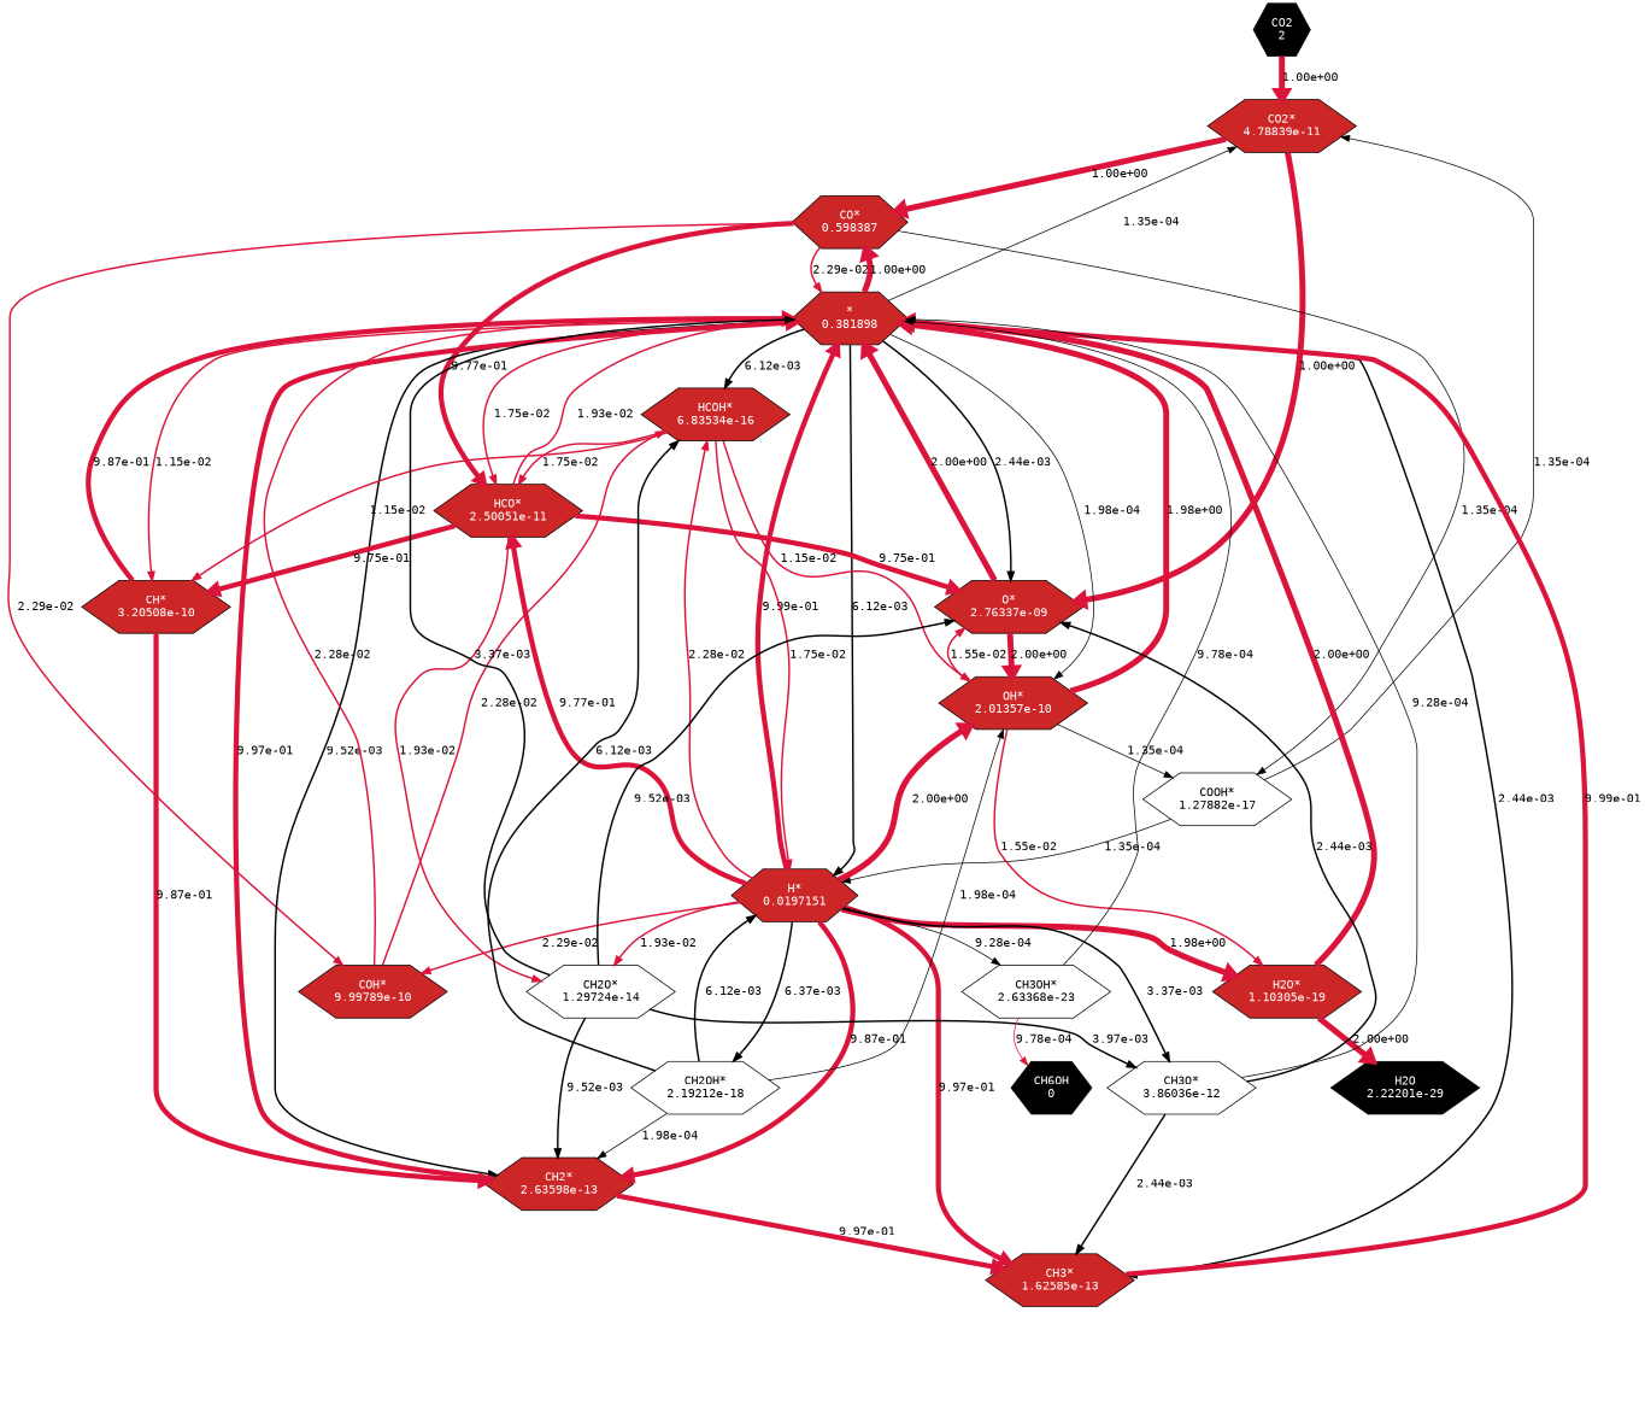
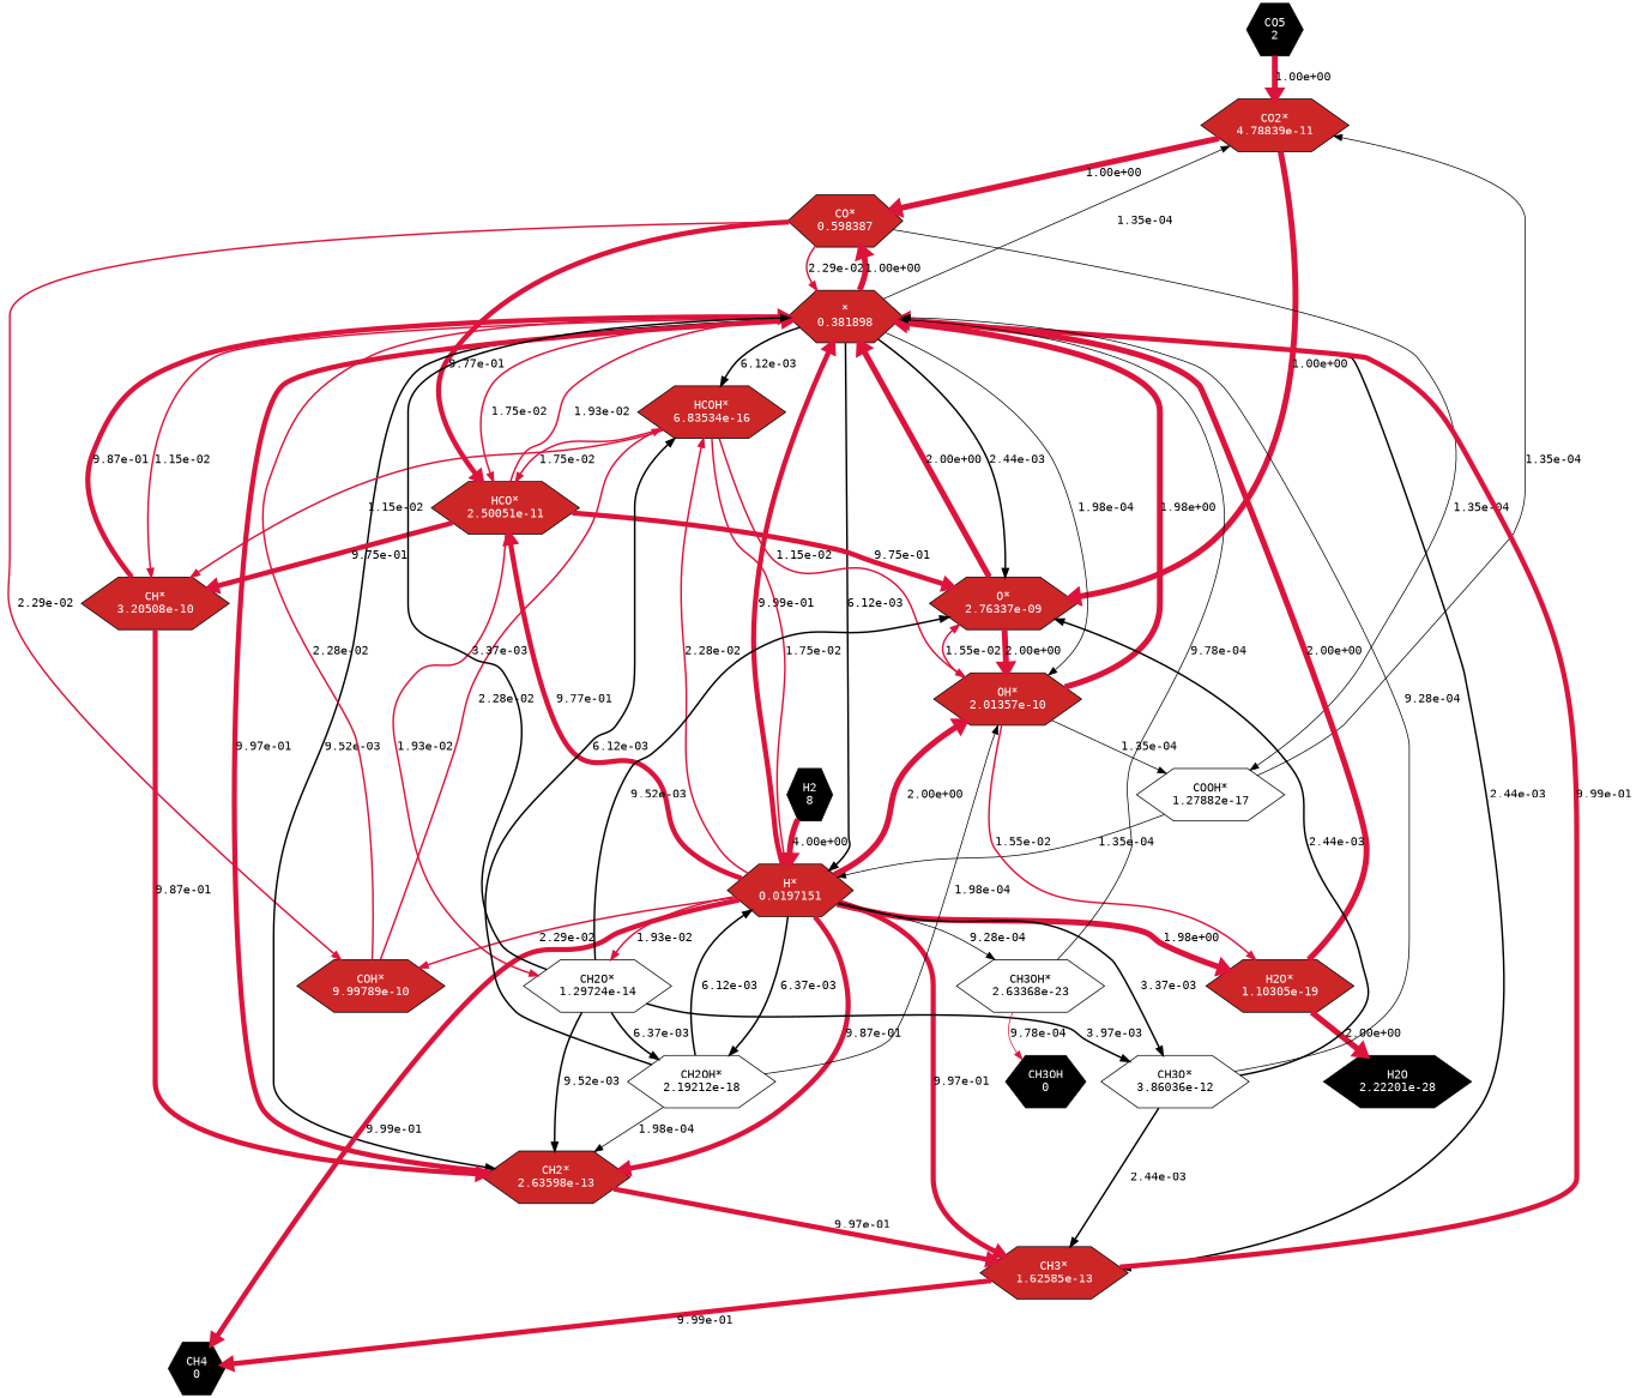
  strict digraph {
    rankdir=TB
    root=CO2
    node [fillcolor=firebrick3 fontcolor=white fontname=monospace shape=hexagon style=filled]
    edge [color=crimson fontname=monospace penwidth=2]
-   n1 [fillcolor=black label="CO2\n2"]
+   n1 [fillcolor=black label="CO5\n2"]
    n2 [label="CO2*\n4.78839e-11"]
    n3 [label="CO*\n0.598387"]
    n4 [label="O*\n2.76337e-09"]
    n5 [label="*\n0.381898"]
    n6 [label="HCO*\n2.50051e-11"]
    n7 [label="COH*\n9.99789e-10"]
    n8 [label="COOH*\n1.27882e-17" fillcolor="" fontcolor="" style=""]
    n9 [label="OH*\n2.01357e-10"]
    n10 [label="H*\n0.0197151"]
    n11 [label="CH*\n3.20508e-10"]
    n12 [label="CH2*\n2.63598e-13"]
    n13 [label="CH3*\n1.62585e-13"]
    n14 [label="HCOH*\n6.83534e-16"]
    n15 [label="H2O*\n1.10305e-19"]
    n16 [label="CH2O*\n1.29724e-14" fillcolor="" fontcolor="" style=""]
    n17 [label="CH2OH*\n2.19212e-18" fillcolor="" fontcolor="" style=""]
    n18 [label="CH3O*\n3.86036e-12" fillcolor="" fontcolor="" style=""]
    n19 [label="CH3OH*\n2.63368e-23" fillcolor="" fontcolor="" style=""]
-   n22 [fillcolor=black label="H2O\n2.22201e-29"]
-   n23 [fillcolor=black label="CH6OH\n0"]
+   n20 [fillcolor=black label="CH4\n0"]
+   n21 [fillcolor=black label="H2\n8"]
+   n22 [fillcolor=black label="H2O\n2.22201e-28"]
+   n23 [fillcolor=black label="CH3OH\n0"]
    n1 -> n2 [label="1.00e+00" penwidth=7]
    n2 -> n3 [label="1.00e+00" penwidth=7]
    n2 -> n4 [label="1.00e+00" penwidth=7]
    n3 -> n5 [label="2.29e-02"]
    n3 -> n6 [label="9.77e-01" penwidth=6]
    n3 -> n7 [label="2.29e-02"]
    n3 -> n8 [color=black label="1.35e-04" penwidth=1]
    n4 -> n5 [label="2.00e+00" penwidth=7]
    n4 -> n9 [label="2.00e+00" penwidth=7]
    n5 -> n2 [color=black label="1.35e-04" penwidth=1]
    n5 -> n3 [label="1.00e+00" penwidth=7]
    n5 -> n4 [color=black label="2.44e-03"]
    n5 -> n6 [label="1.75e-02"]
    n5 -> n9 [color=black label="1.98e-04" penwidth=1]
    n5 -> n10 [color=black label="6.12e-03"]
    n5 -> n11 [label="1.15e-02"]
    n5 -> n12 [color=black label="9.52e-03"]
    n5 -> n13 [color=black label="2.44e-03"]
    n5 -> n14 [color=black label="6.12e-03"]
    n6 -> n4 [label="9.75e-01" penwidth=6]
    n6 -> n5 [label="1.93e-02"]
    n6 -> n11 [label="9.75e-01" penwidth=6]
    n6 -> n16 [label="1.93e-02"]
    n7 -> n5 [label="2.28e-02"]
    n7 -> n14 [label="2.28e-02"]
    n8 -> n2 [color=black label="1.35e-04" penwidth=1]
    n8 -> n10 [color=black label="1.35e-04" penwidth=1]
    n9 -> n4 [label="1.55e-02"]
    n9 -> n5 [label="1.98e+00" penwidth=7]
    n9 -> n8 [color=black label="1.35e-04" penwidth=1]
    n9 -> n15 [label="1.55e-02"]
    n10 -> n5 [label="9.99e-01" penwidth=6]
    n10 -> n6 [label="9.77e-01" penwidth=6]
    n10 -> n7 [label="2.29e-02"]
    n10 -> n9 [label="2.00e+00" penwidth=7]
    n10 -> n12 [label="9.87e-01" penwidth=6]
    n10 -> n13 [label="9.97e-01" penwidth=6]
    n10 -> n14 [label="2.28e-02"]
    n10 -> n15 [label="1.98e+00" penwidth=7]
    n10 -> n16 [label="1.93e-02"]
    n10 -> n17 [color=black label="6.37e-03"]
    n10 -> n18 [color=black label="3.37e-03"]
    n10 -> n19 [color=black label="9.28e-04" penwidth=1]
+   n10 -> n20 [label="9.99e-01" penwidth=6]
    n11 -> n5 [label="9.87e-01" penwidth=6]
    n11 -> n12 [label="9.87e-01" penwidth=6]
    n12 -> n5 [label="9.97e-01" penwidth=6]
    n12 -> n13 [label="9.97e-01" penwidth=6]
    n13 -> n5 [label="9.99e-01" penwidth=6]
+   n13 -> n20 [label="9.99e-01" penwidth=6]
    n14 -> n6 [label="1.75e-02"]
    n14 -> n9 [label="1.15e-02"]
    n14 -> n10 [label="1.75e-02"]
    n14 -> n11 [label="1.15e-02"]
    n15 -> n5 [label="2.00e+00" penwidth=7]
    n15 -> n22 [label="2.00e+00" penwidth=7]
    n16 -> n4 [color=black label="9.52e-03"]
    n16 -> n5 [color=black label="3.37e-03"]
    n16 -> n12 [color=black label="9.52e-03"]
+   n16 -> n17 [color=black label="6.37e-03"]
    n16 -> n18 [color=black label="3.97e-03"]
    n17 -> n9 [color=black label="1.98e-04" penwidth=1]
    n17 -> n10 [color=black label="6.12e-03"]
    n17 -> n12 [color=black label="1.98e-04" penwidth=1]
    n17 -> n14 [color=black label="6.12e-03"]
    n18 -> n4 [color=black label="2.44e-03"]
    n18 -> n5 [color=black label="9.28e-04" penwidth=1]
    n18 -> n13 [color=black label="2.44e-03"]
    n19 -> n5 [color=black label="9.78e-04" penwidth=1]
    n19 -> n23 [label="9.78e-04" penwidth=1]
+   n21 -> n10 [label="4.00e+00" penwidth=7]
  }
